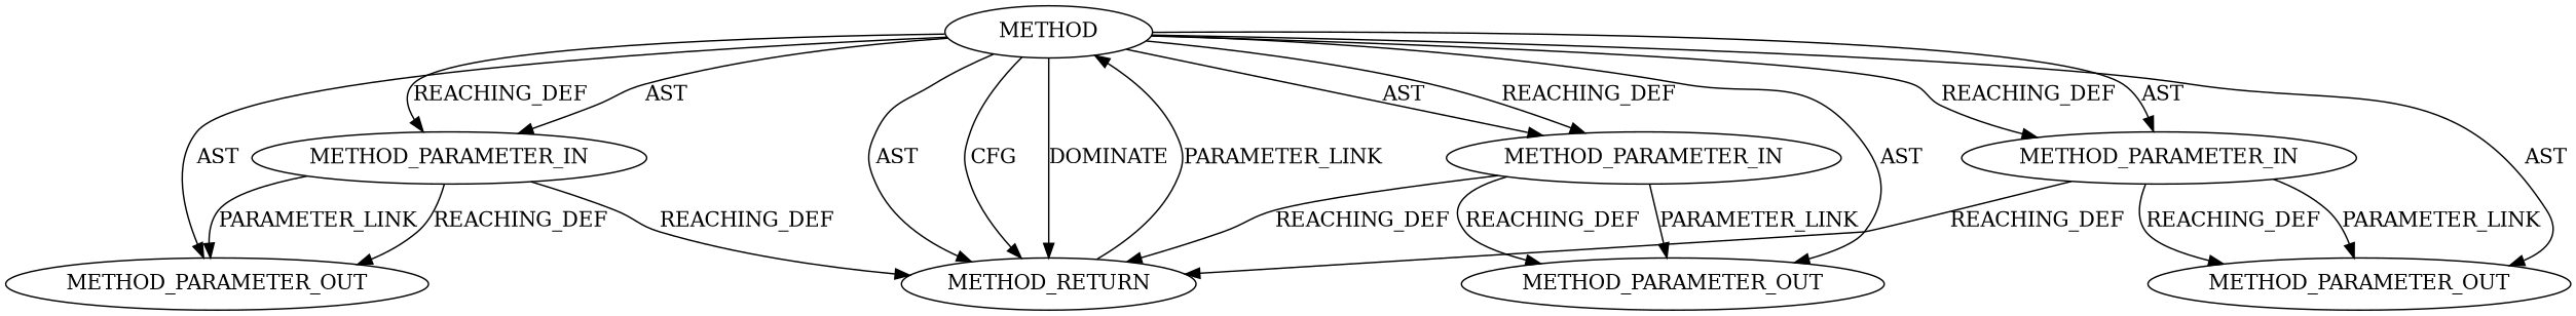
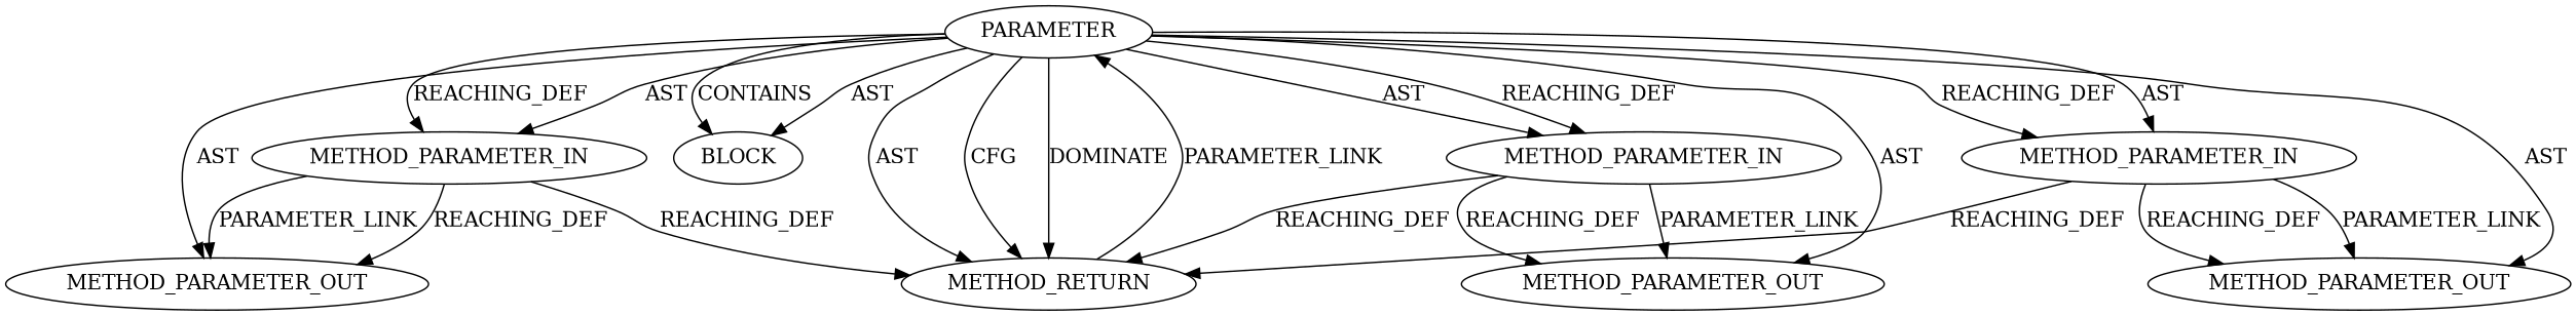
  digraph {
    node [CODE="<empty>" ORDER=1 TYPE_FULL_NAME=ANY EVALUATION_STRATEGY=BY_VALUE IS_VARIADIC=false]
+   n1 [ARGUMENT_INDEX=1 label=BLOCK EVALUATION_STRATEGY="" IS_VARIADIC=""]
    n2 [CODE=p1 INDEX=1 NAME=p1 label=METHOD_PARAMETER_IN]
    n3 [CODE=p1 INDEX=1 NAME=p1 label=METHOD_PARAMETER_OUT]
    n4 [CODE=RET ORDER=2 label=METHOD_RETURN IS_VARIADIC=""]
-   n5 [AST_PARENT_FULL_NAME="<global>" AST_PARENT_TYPE=NAMESPACE_BLOCK FILENAME="<empty>" FULL_NAME=EVP_DigestUpdate IS_EXTERNAL=true NAME=EVP_DigestUpdate ORDER=0 label=METHOD TYPE_FULL_NAME="" EVALUATION_STRATEGY="" IS_VARIADIC=""]
+   n5 [AST_PARENT_FULL_NAME="<global>" AST_PARENT_TYPE=NAMESPACE_BLOCK FILENAME="<empty>" FULL_NAME=EVP_DigestUpdate IS_EXTERNAL=true NAME=EVP_DigestUpdate ORDER=0 label=PARAMETER TYPE_FULL_NAME="" EVALUATION_STRATEGY="" IS_VARIADIC=""]
    n6 [CODE=p2 INDEX=2 NAME=p2 ORDER=2 label=METHOD_PARAMETER_OUT]
    n7 [CODE=p2 INDEX=2 NAME=p2 ORDER=2 label=METHOD_PARAMETER_IN]
    n8 [CODE=p3 INDEX=3 NAME=p3 ORDER=3 label=METHOD_PARAMETER_IN]
    n9 [CODE=p3 INDEX=3 NAME=p3 ORDER=3 label=METHOD_PARAMETER_OUT]
    n2 -> n3 [label=PARAMETER_LINK]
    n2 -> n3 [VARIABLE=p1 label=REACHING_DEF]
    n2 -> n4 [VARIABLE=p1 label=REACHING_DEF]
    n4 -> n5 [label=PARAMETER_LINK]
+   n5 -> n1 [label=AST]
+   n5 -> n1 [label=CONTAINS]
    n5 -> n2 [label=AST]
    n5 -> n2 [label=REACHING_DEF]
    n5 -> n3 [label=AST]
    n5 -> n4 [label=AST]
    n5 -> n4 [label=CFG]
    n5 -> n4 [label=DOMINATE]
    n5 -> n6 [label=AST]
    n5 -> n7 [label=AST]
    n5 -> n7 [label=REACHING_DEF]
    n5 -> n8 [label=AST]
    n5 -> n8 [label=REACHING_DEF]
    n5 -> n9 [label=AST]
    n7 -> n4 [VARIABLE=p2 label=REACHING_DEF]
    n7 -> n6 [VARIABLE=p2 label=REACHING_DEF]
    n7 -> n6 [label=PARAMETER_LINK]
    n8 -> n4 [VARIABLE=p3 label=REACHING_DEF]
    n8 -> n9 [label=PARAMETER_LINK]
    n8 -> n9 [VARIABLE=p3 label=REACHING_DEF]
  }
